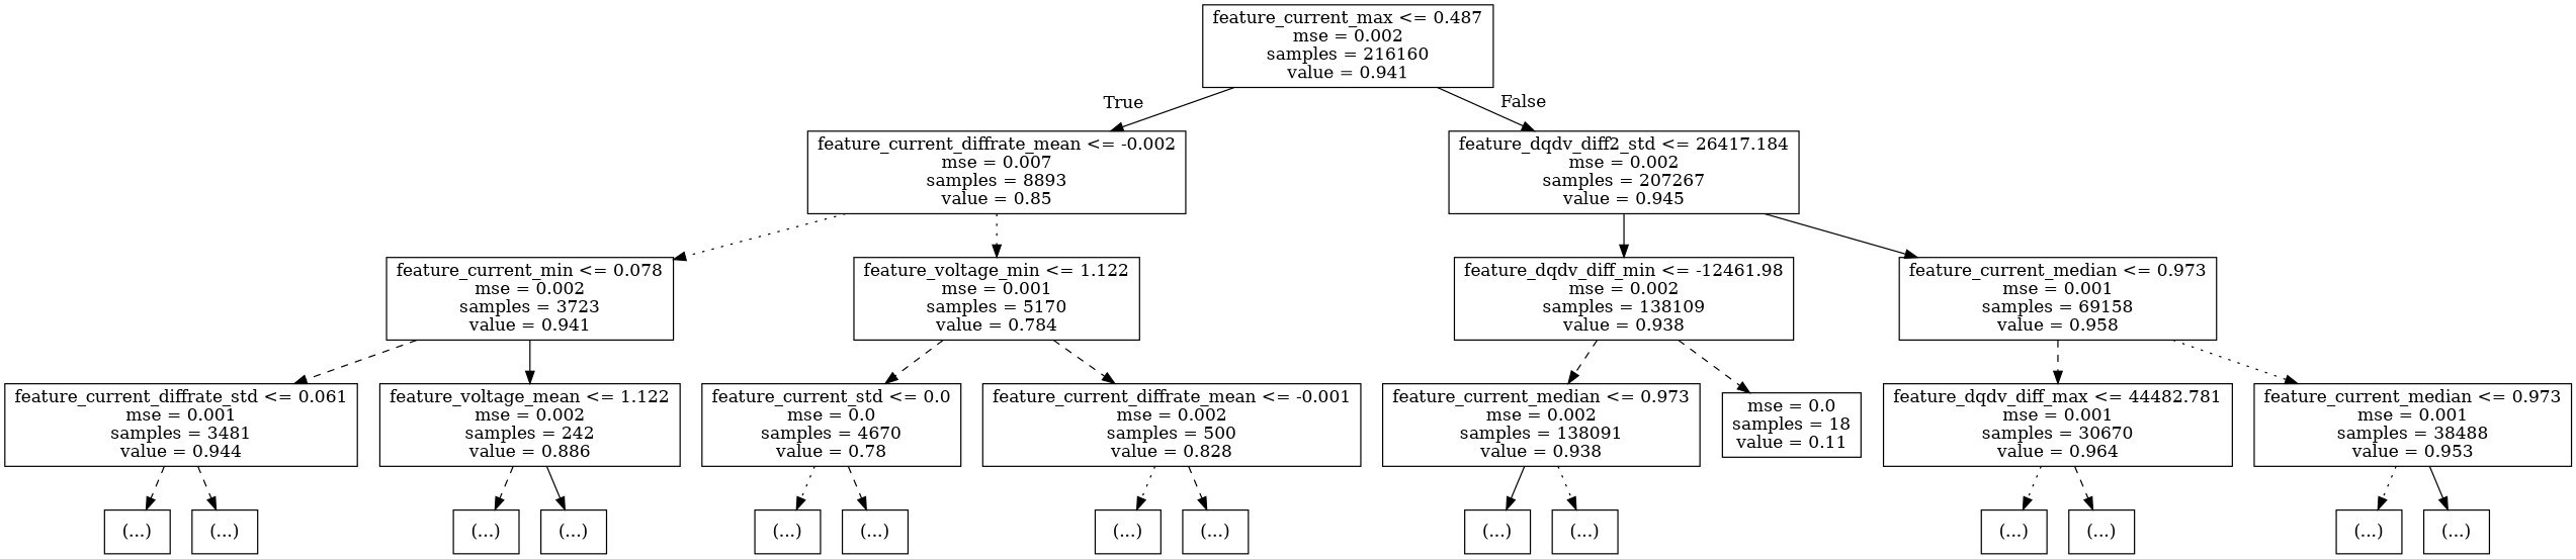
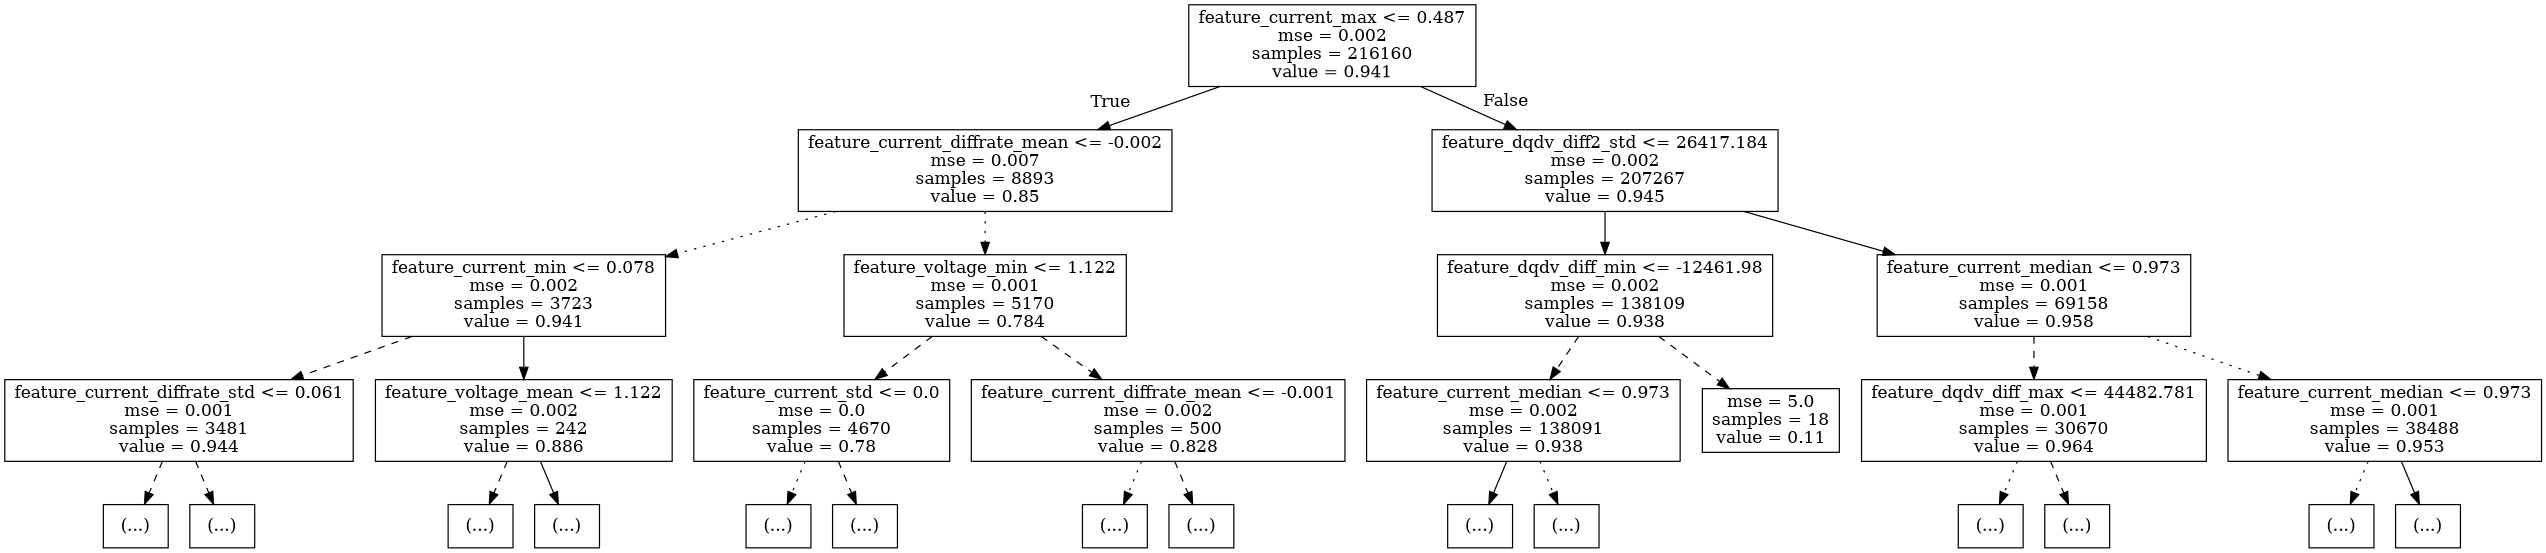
  digraph {
    node [shape=box]
    edge [style=dashed]
    n1 [label="feature_current_max <= 0.487\nmse = 0.002\nsamples = 216160\nvalue = 0.941"]
    n2 [label="feature_current_diffrate_mean <= -0.002\nmse = 0.007\nsamples = 8893\nvalue = 0.85"]
    n3 [label="feature_dqdv_diff2_std <= 26417.184\nmse = 0.002\nsamples = 207267\nvalue = 0.945"]
    n4 [label="feature_current_min <= 0.078\nmse = 0.002\nsamples = 3723\nvalue = 0.941"]
    n5 [label="feature_voltage_min <= 1.122\nmse = 0.001\nsamples = 5170\nvalue = 0.784"]
    n6 [label="feature_current_diffrate_std <= 0.061\nmse = 0.001\nsamples = 3481\nvalue = 0.944"]
    n7 [label="feature_voltage_mean <= 1.122\nmse = 0.002\nsamples = 242\nvalue = 0.886"]
    n8 [label="(...)"]
    n9 [label="(...)"]
    n10 [label="(...)"]
    n11 [label="(...)"]
    n12 [label="feature_current_std <= 0.0\nmse = 0.0\nsamples = 4670\nvalue = 0.78"]
    n13 [label="feature_current_diffrate_mean <= -0.001\nmse = 0.002\nsamples = 500\nvalue = 0.828"]
    n14 [label="(...)"]
    n15 [label="(...)"]
    n16 [label="(...)"]
    n17 [label="(...)"]
    n18 [label="feature_dqdv_diff_min <= -12461.98\nmse = 0.002\nsamples = 138109\nvalue = 0.938"]
    n19 [label="feature_current_median <= 0.973\nmse = 0.001\nsamples = 69158\nvalue = 0.958"]
    n20 [label="feature_current_median <= 0.973\nmse = 0.002\nsamples = 138091\nvalue = 0.938"]
-   n21 [label="mse = 0.0\nsamples = 18\nvalue = 0.11"]
+   n21 [label="mse = 5.0\nsamples = 18\nvalue = 0.11"]
    n22 [label="(...)"]
    n23 [label="(...)"]
    n24 [label="feature_dqdv_diff_max <= 44482.781\nmse = 0.001\nsamples = 30670\nvalue = 0.964"]
    n25 [label="feature_current_median <= 0.973\nmse = 0.001\nsamples = 38488\nvalue = 0.953"]
    n26 [label="(...)"]
    n27 [label="(...)"]
    n28 [label="(...)"]
    n29 [label="(...)"]
    n1 -> n2 [headlabel=True labelangle=45 labeldistance=2.5 style=solid]
    n1 -> n3 [headlabel=False labelangle=-45 labeldistance=2.5 style=solid]
    n2 -> n4 [style=dotted]
    n2 -> n5 [style=dotted]
    n3 -> n18 [style=solid]
    n3 -> n19 [style=solid]
    n4 -> n6
    n4 -> n7 [style=solid]
    n5 -> n12
    n5 -> n13
    n6 -> n8
    n6 -> n9
    n7 -> n10
    n7 -> n11 [style=solid]
    n12 -> n14 [style=dotted]
    n12 -> n15
    n13 -> n16 [style=dotted]
    n13 -> n17
    n18 -> n20
    n18 -> n21
    n19 -> n24
    n19 -> n25 [style=dotted]
    n20 -> n22 [style=solid]
    n20 -> n23 [style=dotted]
    n24 -> n26 [style=dotted]
    n24 -> n27
    n25 -> n28 [style=dotted]
    n25 -> n29 [style=solid]
  }
